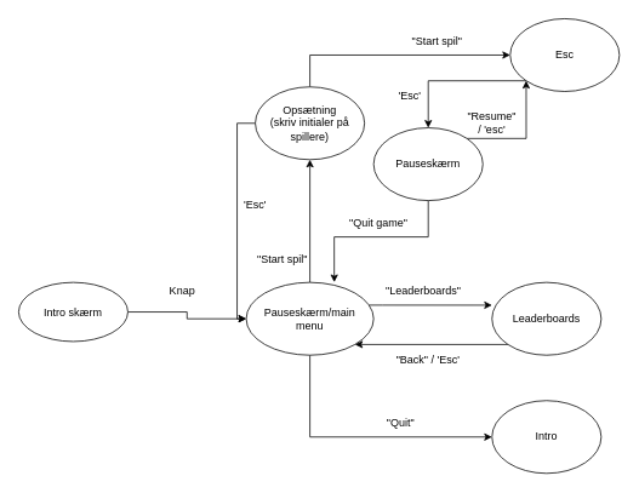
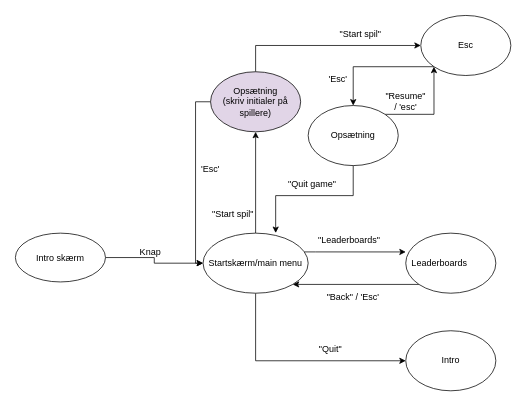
  <mxCell id="0" />
  <mxCell id="1" parent="0" />
  <mxCell id="2" style="edgeStyle=orthogonalEdgeStyle;rounded=0;orthogonalLoop=1;jettySize=auto;html=1;exitX=0.5;exitY=1;exitDx=0;exitDy=0;entryX=0;entryY=0.5;entryDx=0;entryDy=0;" edge="1" parent="1" source="4" target="14"><mxGeometry relative="1" as="geometry" /></mxCell>
  <mxCell id="3" style="edgeStyle=orthogonalEdgeStyle;rounded=0;orthogonalLoop=1;jettySize=auto;html=1;exitX=0.5;exitY=0;exitDx=0;exitDy=0;entryX=0.5;entryY=1;entryDx=0;entryDy=0;" edge="1" parent="1" source="4" target="28"><mxGeometry relative="1" as="geometry" /></mxCell>
  <mxCell id="4" value="" style="ellipse;whiteSpace=wrap;html=1;" vertex="1" parent="1"><mxGeometry x="270" y="310" width="140" height="80" as="geometry" /></mxCell>
  <mxCell id="5" style="edgeStyle=orthogonalEdgeStyle;rounded=0;orthogonalLoop=1;jettySize=auto;html=1;exitX=1;exitY=0;exitDx=0;exitDy=0;entryX=0;entryY=0.313;entryDx=0;entryDy=0;entryPerimeter=0;" edge="1" parent="1" source="6" target="12"><mxGeometry relative="1" as="geometry"><Array as="points"><mxPoint x="420" y="335" /><mxPoint x="420" y="335" /></Array></mxGeometry></mxCell>
- <mxCell id="6" value="Pauseskærm/main menu" style="text;html=1;strokeColor=none;fillColor=none;align=center;verticalAlign=middle;whiteSpace=wrap;rounded=0;" vertex="1" parent="1"><mxGeometry x="275" y="335" width="130" height="30" as="geometry" /></mxCell>
+ <mxCell id="6" value="Startskærm/main menu" style="text;html=1;strokeColor=none;fillColor=none;align=center;verticalAlign=middle;whiteSpace=wrap;rounded=0;" vertex="1" parent="1"><mxGeometry x="275" y="335" width="130" height="30" as="geometry" /></mxCell>
  <mxCell id="7" style="edgeStyle=orthogonalEdgeStyle;rounded=0;orthogonalLoop=1;jettySize=auto;html=1;exitX=0;exitY=1;exitDx=0;exitDy=0;entryX=0.5;entryY=0;entryDx=0;entryDy=0;" edge="1" parent="1" source="8" target="20"><mxGeometry relative="1" as="geometry" /></mxCell>
  <mxCell id="8" value="" style="ellipse;whiteSpace=wrap;html=1;" vertex="1" parent="1"><mxGeometry x="560" y="20" width="120" height="80" as="geometry" /></mxCell>
  <mxCell id="9" value="Esc" style="text;html=1;strokeColor=none;fillColor=none;align=center;verticalAlign=middle;whiteSpace=wrap;rounded=0;" vertex="1" parent="1"><mxGeometry x="590" y="45" width="60" height="30" as="geometry" /></mxCell>
  <mxCell id="10" value="&quot;Start spil&quot;" style="text;html=1;strokeColor=none;fillColor=none;align=center;verticalAlign=middle;whiteSpace=wrap;rounded=0;" vertex="1" parent="1"><mxGeometry x="450" y="30" width="60" height="30" as="geometry" /></mxCell>
  <mxCell id="11" style="edgeStyle=orthogonalEdgeStyle;rounded=0;orthogonalLoop=1;jettySize=auto;html=1;exitX=0;exitY=1;exitDx=0;exitDy=0;entryX=1;entryY=1;entryDx=0;entryDy=0;" edge="1" parent="1" source="12" target="4"><mxGeometry relative="1" as="geometry" /></mxCell>
  <mxCell id="12" value="" style="ellipse;whiteSpace=wrap;html=1;" vertex="1" parent="1"><mxGeometry x="540" y="310" width="120" height="80" as="geometry" /></mxCell>
- <mxCell id="13" value="Leaderboards" style="text;html=1;strokeColor=none;fillColor=none;align=center;verticalAlign=middle;whiteSpace=wrap;rounded=0;" vertex="1" parent="1"><mxGeometry x="570" y="335" width="60" height="30" as="geometry" /></mxCell>
+ <mxCell id="13" value="Leaderboards" style="text;html=1;strokeColor=none;fillColor=none;align=center;verticalAlign=middle;whiteSpace=wrap;rounded=0;" vertex="1" parent="1"><mxGeometry x="555" y="335" width="60" height="30" as="geometry" /></mxCell>
  <mxCell id="14" value="" style="ellipse;whiteSpace=wrap;html=1;" vertex="1" parent="1"><mxGeometry x="540" y="440" width="120" height="80" as="geometry" /></mxCell>
  <mxCell id="15" value="Intro" style="text;html=1;strokeColor=none;fillColor=none;align=center;verticalAlign=middle;whiteSpace=wrap;rounded=0;" vertex="1" parent="1"><mxGeometry x="570" y="465" width="60" height="30" as="geometry" /></mxCell>
  <mxCell id="16" value="&quot;Leaderboards&quot;" style="text;html=1;strokeColor=none;fillColor=none;align=center;verticalAlign=middle;whiteSpace=wrap;rounded=0;" vertex="1" parent="1"><mxGeometry x="420" y="305" width="90" height="30" as="geometry" /></mxCell>
  <mxCell id="17" value="&quot;Quit&quot;" style="text;html=1;strokeColor=none;fillColor=none;align=center;verticalAlign=middle;whiteSpace=wrap;rounded=0;" vertex="1" parent="1"><mxGeometry x="420" y="450" width="40" height="30" as="geometry" /></mxCell>
  <mxCell id="18" style="edgeStyle=orthogonalEdgeStyle;rounded=0;orthogonalLoop=1;jettySize=auto;html=1;exitX=1;exitY=0;exitDx=0;exitDy=0;entryX=0;entryY=1;entryDx=0;entryDy=0;" edge="1" parent="1" source="20" target="8"><mxGeometry relative="1" as="geometry"><Array as="points"><mxPoint x="578" y="152" /></Array></mxGeometry></mxCell>
  <mxCell id="19" style="edgeStyle=orthogonalEdgeStyle;rounded=0;orthogonalLoop=1;jettySize=auto;html=1;exitX=0.5;exitY=1;exitDx=0;exitDy=0;entryX=0.691;entryY=-0.003;entryDx=0;entryDy=0;entryPerimeter=0;" edge="1" parent="1" source="20" target="4"><mxGeometry relative="1" as="geometry"><Array as="points"><mxPoint x="470" y="260" /><mxPoint x="367" y="260" /></Array></mxGeometry></mxCell>
  <mxCell id="20" value="" style="ellipse;whiteSpace=wrap;html=1;" vertex="1" parent="1"><mxGeometry x="410" y="140" width="120" height="80" as="geometry" /></mxCell>
  <mxCell id="21" value="'Esc'" style="text;html=1;strokeColor=none;fillColor=none;align=center;verticalAlign=middle;whiteSpace=wrap;rounded=0;" vertex="1" parent="1"><mxGeometry x="420" y="90" width="60" height="30" as="geometry" /></mxCell>
  <mxCell id="22" value="&quot;Resume&quot; / 'esc'" style="text;html=1;strokeColor=none;fillColor=none;align=center;verticalAlign=middle;whiteSpace=wrap;rounded=0;" vertex="1" parent="1"><mxGeometry x="510" y="120" width="60" height="30" as="geometry" /></mxCell>
  <mxCell id="23" value="&quot;Quit game&quot;" style="text;html=1;align=center;verticalAlign=middle;resizable=0;points=[];autosize=1;strokeColor=none;fillColor=none;" vertex="1" parent="1"><mxGeometry x="370" y="230" width="90" height="30" as="geometry" /></mxCell>
- <mxCell id="24" value="Pauseskærm" style="text;html=1;strokeColor=none;fillColor=none;align=center;verticalAlign=middle;whiteSpace=wrap;rounded=0;" vertex="1" parent="1"><mxGeometry x="410" y="165" width="120" height="30" as="geometry" /></mxCell>
+ <mxCell id="24" value="Opsætning" style="text;html=1;strokeColor=none;fillColor=none;align=center;verticalAlign=middle;whiteSpace=wrap;rounded=0;" vertex="1" parent="1"><mxGeometry x="410" y="165" width="120" height="30" as="geometry" /></mxCell>
  <mxCell id="25" value="&quot;Start spil&quot;" style="text;html=1;strokeColor=none;fillColor=none;align=center;verticalAlign=middle;whiteSpace=wrap;rounded=0;" vertex="1" parent="1"><mxGeometry x="280" y="270" width="60" height="30" as="geometry" /></mxCell>
  <mxCell id="26" style="edgeStyle=orthogonalEdgeStyle;rounded=0;orthogonalLoop=1;jettySize=auto;html=1;exitX=0.5;exitY=0;exitDx=0;exitDy=0;entryX=0;entryY=0.5;entryDx=0;entryDy=0;" edge="1" parent="1" source="28" target="8"><mxGeometry relative="1" as="geometry" /></mxCell>
  <mxCell id="27" style="edgeStyle=orthogonalEdgeStyle;rounded=0;orthogonalLoop=1;jettySize=auto;html=1;exitX=0;exitY=0.5;exitDx=0;exitDy=0;entryX=0;entryY=0.5;entryDx=0;entryDy=0;" edge="1" parent="1" source="28" target="4"><mxGeometry relative="1" as="geometry" /></mxCell>
- <mxCell id="28" value="Opsætning&lt;br&gt;(skriv initialer på spillere)" style="ellipse;whiteSpace=wrap;html=1;" vertex="1" parent="1"><mxGeometry x="280" y="95" width="120" height="80" as="geometry" /></mxCell>
+ <mxCell id="28" value="Opsætning&lt;br&gt;(skriv initialer på spillere)" style="ellipse;whiteSpace=wrap;html=1;fillColor=#e1d5e7;" vertex="1" parent="1"><mxGeometry x="280" y="95" width="120" height="80" as="geometry" /></mxCell>
  <mxCell id="29" value="'Esc'" style="text;html=1;strokeColor=none;fillColor=none;align=center;verticalAlign=middle;whiteSpace=wrap;rounded=0;" vertex="1" parent="1"><mxGeometry x="240" y="210" width="80" height="30" as="geometry" /></mxCell>
  <mxCell id="30" style="edgeStyle=orthogonalEdgeStyle;rounded=0;orthogonalLoop=1;jettySize=auto;html=1;entryX=0;entryY=0.5;entryDx=0;entryDy=0;" edge="1" parent="1" source="31" target="4"><mxGeometry relative="1" as="geometry" /></mxCell>
  <mxCell id="31" value="Intro skærm" style="ellipse;whiteSpace=wrap;html=1;" vertex="1" parent="1"><mxGeometry x="20" y="310" width="120" height="65" as="geometry" /></mxCell>
- <mxCell id="32" value="Knap" style="text;html=1;strokeColor=none;fillColor=none;align=center;verticalAlign=middle;whiteSpace=wrap;rounded=0;" vertex="1" parent="1"><mxGeometry x="170" y="305" width="60" height="30" as="geometry" /></mxCell>
+ <mxCell id="32" value="Knap" style="text;html=1;strokeColor=none;fillColor=none;align=center;verticalAlign=middle;whiteSpace=wrap;rounded=0;" vertex="1" parent="1"><mxGeometry x="170" y="320" width="60" height="30" as="geometry" /></mxCell>
  <mxCell id="33" value="&quot;Back&quot; / 'Esc'" style="text;html=1;strokeColor=none;fillColor=none;align=center;verticalAlign=middle;whiteSpace=wrap;rounded=0;" vertex="1" parent="1"><mxGeometry x="420" y="380" width="100" height="30" as="geometry" /></mxCell>
